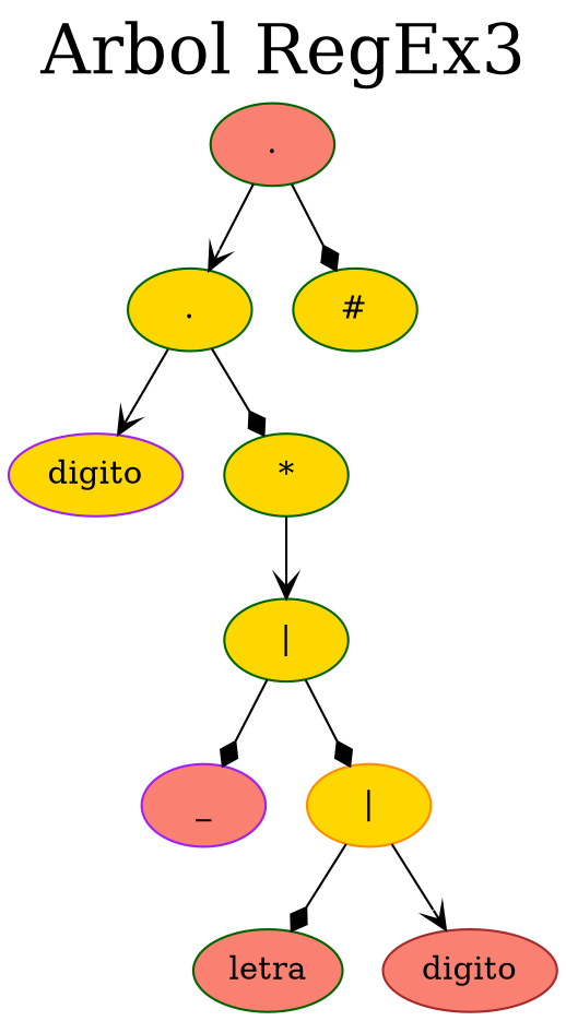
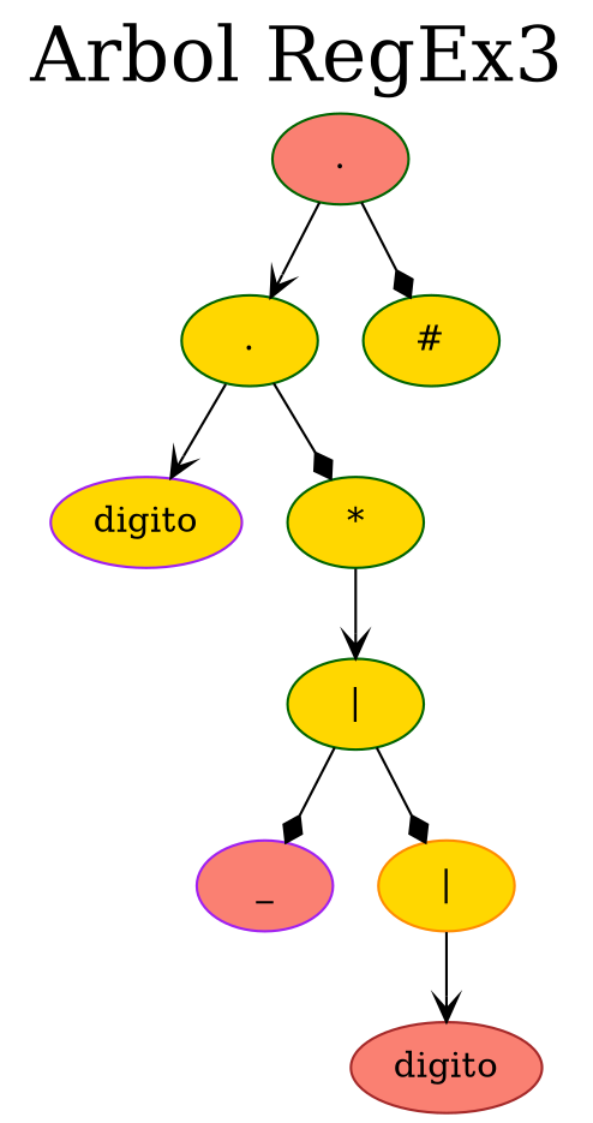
  digraph {
    fontsize=30
    label=<Arbol RegEx3>
    labelloc=t
    splines=false
    fontname="DejaVu Serif"
    node [style=filled fillcolor=gold color=darkgreen fontname="DejaVu Serif"]
    edge [arrowhead=diamond fontname="DejaVu Serif"]
    n1 [label="." fillcolor=salmon]
    n2 [label="."]
    n3 [label="#"]
    n4 [label=digito color=purple]
    n5 [label="*"]
    n6 [label="|"]
    n7 [label=_ fillcolor=salmon color=purple]
    n8 [label="|" color=darkorange]
-   n9 [label=letra fillcolor=salmon]
    n10 [label=digito fillcolor=salmon color=brown]
    n1 -> n2 [arrowhead=vee]
    n1 -> n3
    n2 -> n4 [arrowhead=vee]
    n2 -> n5
    n5 -> n6 [arrowhead=vee]
    n6 -> n7
    n6 -> n8
-   n8 -> n9
    n8 -> n10 [arrowhead=vee]
  }
